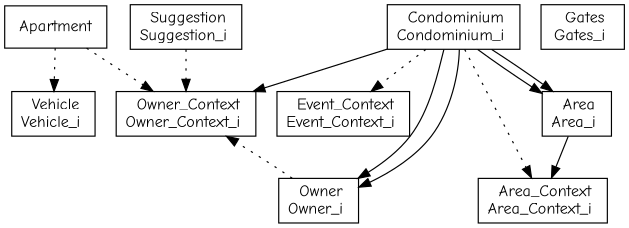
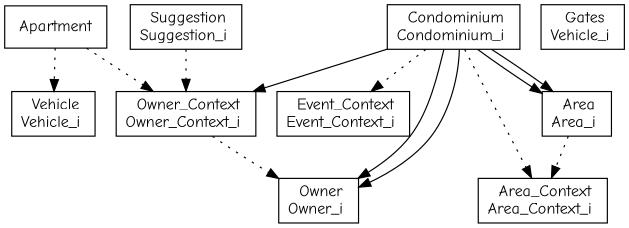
  digraph {
    fontname="Comic Neue"
    node [fontname="Comic Neue" shape=box]
    edge [fontname="Comic Neue" style=dotted]
    n1 [label=" Apartment "]
    n2 [label=" Owner_Context\nOwner_Context_i "]
    n3 [label=" Vehicle\nVehicle_i "]
    n4 [label=" Area_Context\nArea_Context_i "]
    n5 [label=" Area\nArea_i "]
    n6 [label=" Condominium\nCondominium_i "]
    n7 [label=" Event_Context\nEvent_Context_i "]
    n8 [label=" Owner\nOwner_i "]
-   n9 [label=" Gates\nGates_i "]
+   n9 [label=" Gates\nVehicle_i "]
    n10 [label=" Suggestion\nSuggestion_i "]
    n1 -> n2
    n1 -> n3
-   n5 -> n4 [style=solid]
+   n5 -> n4
    n6 -> n2 [style=solid]
    n6 -> n4
    n6 -> n5 [style=""]
    n6 -> n5 [style=""]
    n6 -> n7
    n6 -> n8 [style=""]
    n6 -> n8 [style=""]
-   n8 -> n2
+   n2 -> n8
    n10 -> n2
  }
